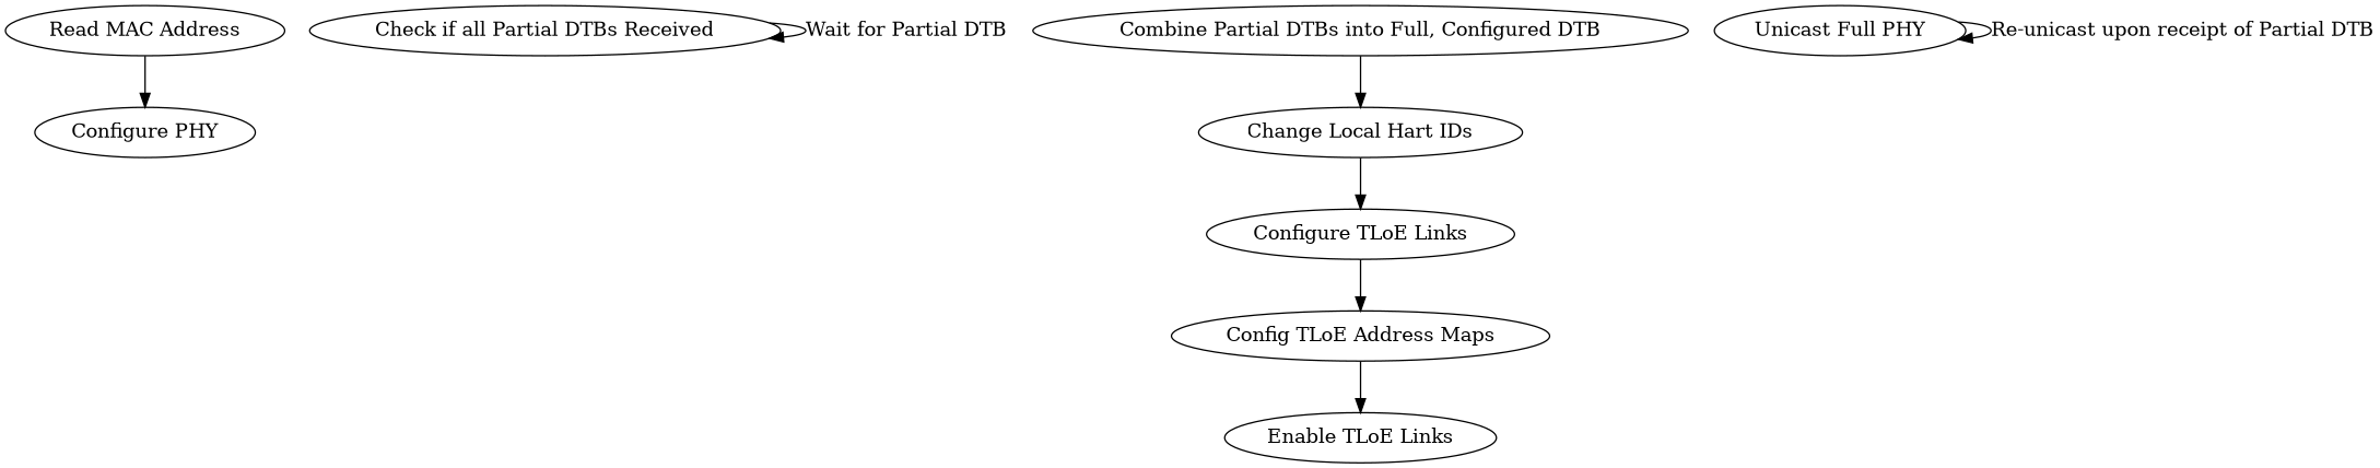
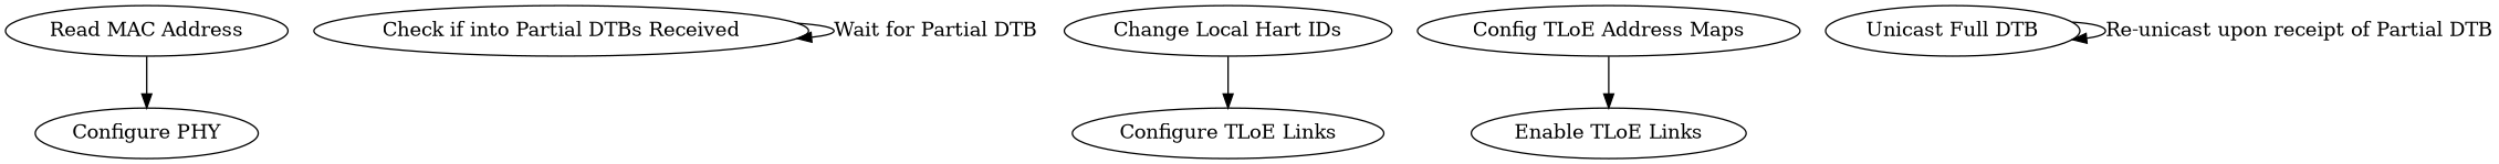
  digraph {
    n1 [label="Read MAC Address"]
    n2 [label="Configure PHY"]
-   n3 [label="Check if all Partial DTBs Received"]
-   n4 [label="Combine Partial DTBs into Full, Configured DTB"]
+   n3 [label="Check if into Partial DTBs Received"]
    n5 [label="Change Local Hart IDs"]
    n6 [label="Configure TLoE Links"]
    n7 [label="Config TLoE Address Maps"]
    n8 [label="Enable TLoE Links"]
-   n9 [label="Unicast Full PHY"]
+   n9 [label="Unicast Full DTB"]
    subgraph sub_1 {
      n1
      n2
      n3
    }
    subgraph sub_2 {
      n3
    }
    subgraph sub_3 {
      n3
-     n4
      n5
      n6
      n7
      n8
      n9
    }
    subgraph sub_4 {
      n9
    }
    n1 -> n2
    n3 -> n3 [label="Wait for Partial DTB"]
-   n4 -> n5
    n5 -> n6
-   n6 -> n7
    n7 -> n8
    n9 -> n9 [label="Re-unicast upon receipt of Partial DTB"]
  }
